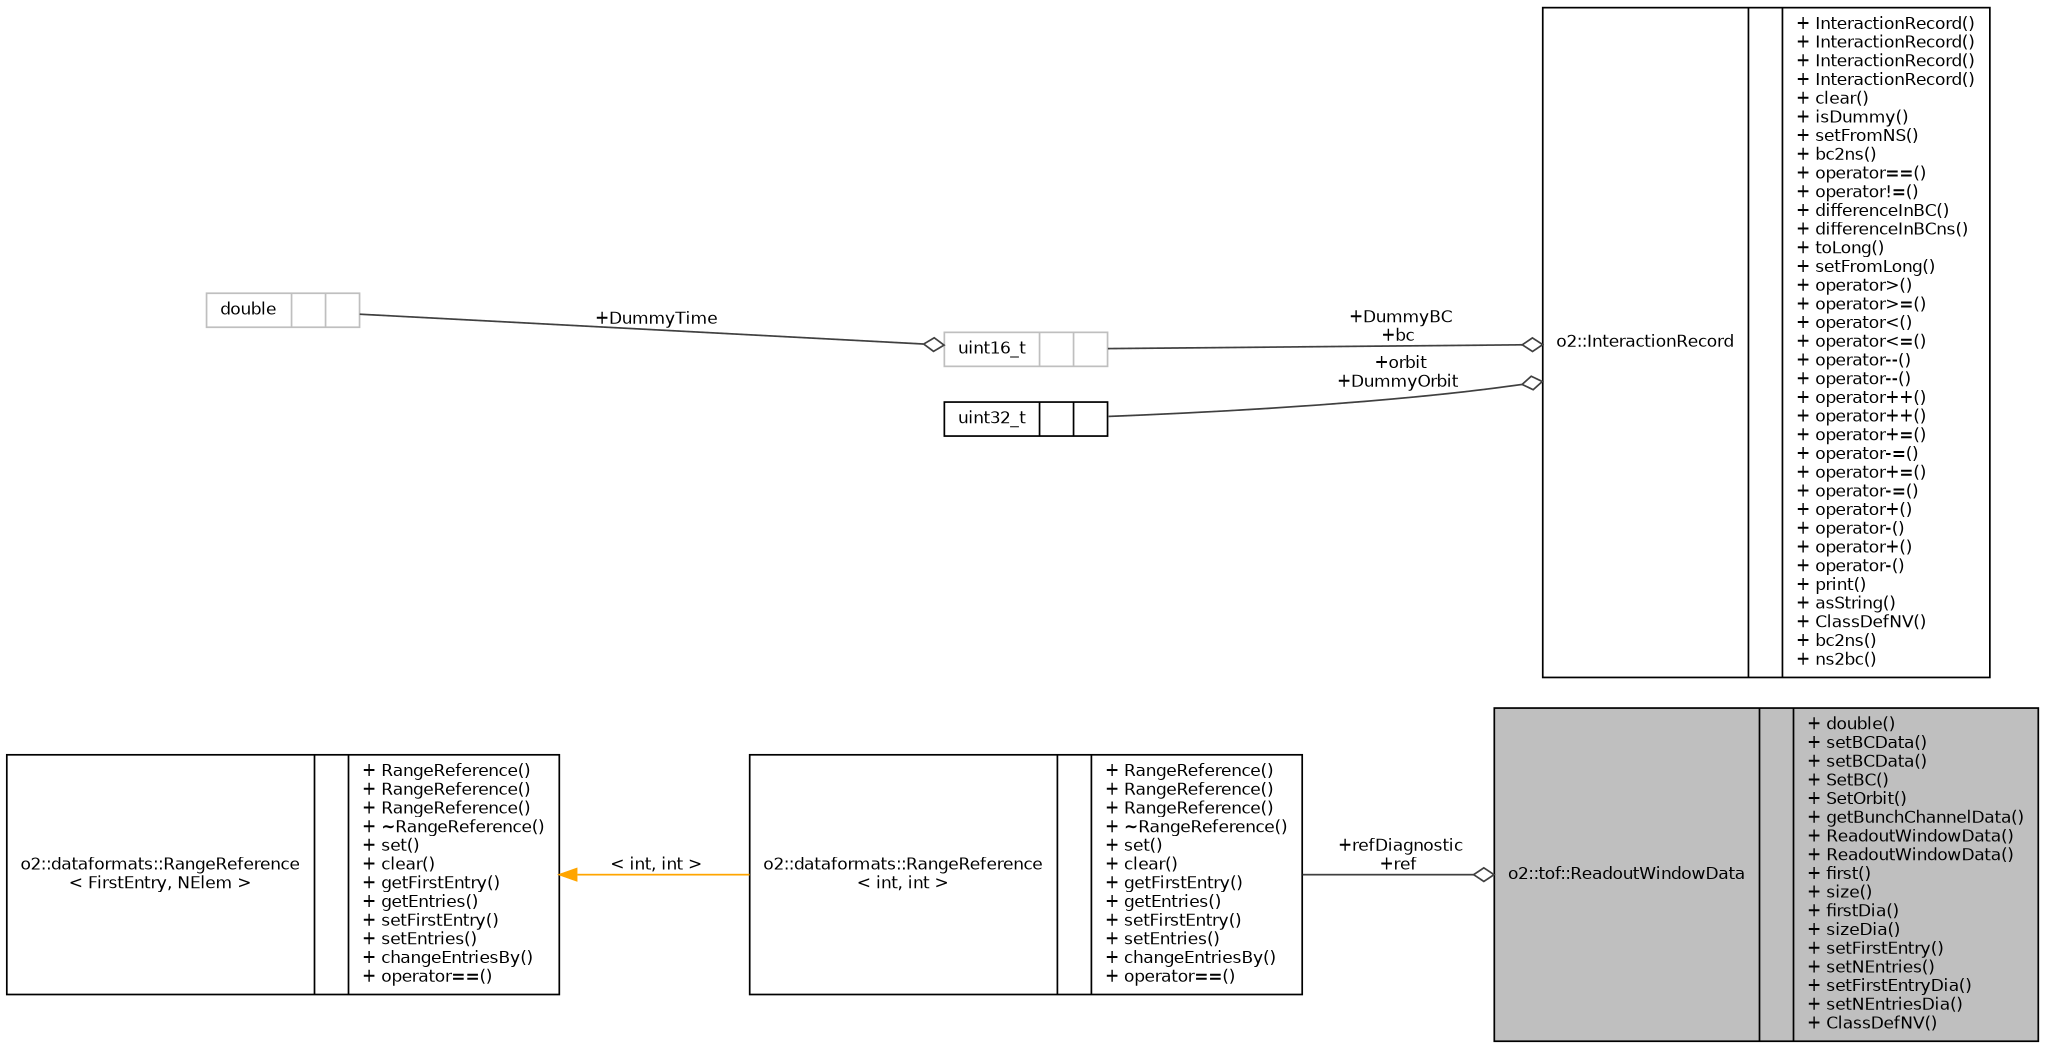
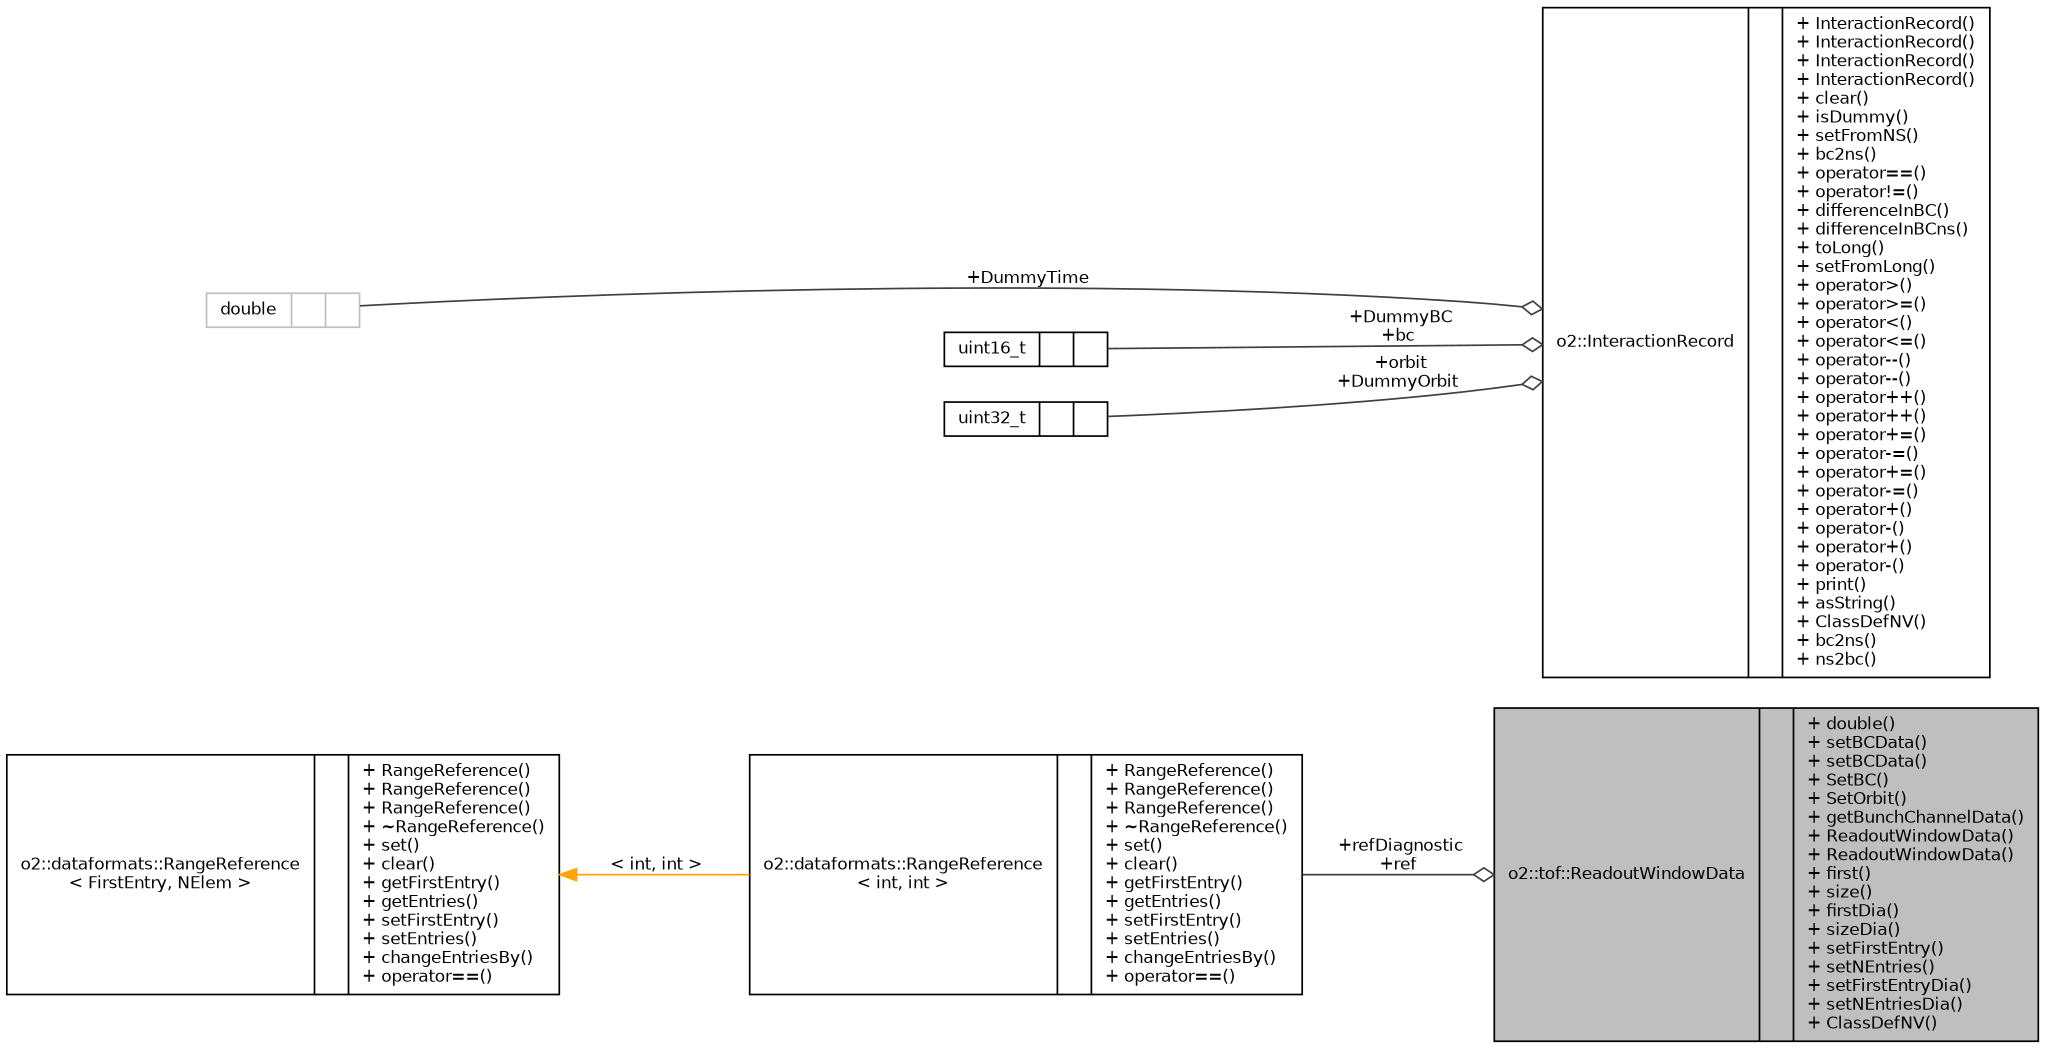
  digraph {
    rankdir=LR
    node [color=black fontname=Helvetica fontsize=10 shape=record]
    edge [arrowhead=odiamond color=grey25 fontname=Helvetica fontsize=10 labelfontname=Helvetica labelfontsize=10 style=solid]
    n1 [fillcolor=grey75 fontcolor=black height=0.2 label="{o2::tof::ReadoutWindowData\n||+ double()\l+ setBCData()\l+ setBCData()\l+ SetBC()\l+ SetOrbit()\l+ getBunchChannelData()\l+ ReadoutWindowData()\l+ ReadoutWindowData()\l+ first()\l+ size()\l+ firstDia()\l+ sizeDia()\l+ setFirstEntry()\l+ setNEntries()\l+ setFirstEntryDia()\l+ setNEntriesDia()\l+ ClassDefNV()\l}" style=filled width=0.4]
    n2 [height=0.2 label="{o2::InteractionRecord\n||+ InteractionRecord()\l+ InteractionRecord()\l+ InteractionRecord()\l+ InteractionRecord()\l+ clear()\l+ isDummy()\l+ setFromNS()\l+ bc2ns()\l+ operator==()\l+ operator!=()\l+ differenceInBC()\l+ differenceInBCns()\l+ toLong()\l+ setFromLong()\l+ operator\>()\l+ operator\>=()\l+ operator\<()\l+ operator\<=()\l+ operator--()\l+ operator--()\l+ operator++()\l+ operator++()\l+ operator+=()\l+ operator-=()\l+ operator+=()\l+ operator-=()\l+ operator+()\l+ operator-()\l+ operator+()\l+ operator-()\l+ print()\l+ asString()\l+ ClassDefNV()\l+ bc2ns()\l+ ns2bc()\l}" width=0.4]
    n3 [color=grey75 height=0.2 label="{double\n||}" width=0.4]
-   n4 [color=grey75 height=0.2 label="{uint16_t\n||}" width=0.4]
+   n4 [height=0.2 label="{uint16_t\n||}" width=0.4]
    n5 [height=0.2 label="{uint32_t\n||}" width=0.4]
    n6 [height=0.2 label="{o2::dataformats::RangeReference\l\< int, int \>\n||+ RangeReference()\l+ RangeReference()\l+ RangeReference()\l+ ~RangeReference()\l+ set()\l+ clear()\l+ getFirstEntry()\l+ getEntries()\l+ setFirstEntry()\l+ setEntries()\l+ changeEntriesBy()\l+ operator==()\l}" width=0.4]
    n7 [height=0.2 label="{o2::dataformats::RangeReference\l\< FirstEntry, NElem \>\n||+ RangeReference()\l+ RangeReference()\l+ RangeReference()\l+ ~RangeReference()\l+ set()\l+ clear()\l+ getFirstEntry()\l+ getEntries()\l+ setFirstEntry()\l+ setEntries()\l+ changeEntriesBy()\l+ operator==()\l}" width=0.4]
-   n3 -> n4 [label=" +DummyTime"]
+   n3 -> n2 [label=" +DummyTime"]
    n4 -> n2 [label=" +DummyBC\n+bc"]
    n5 -> n2 [label=" +orbit\n+DummyOrbit"]
    n6 -> n1 [label=" +refDiagnostic\n+ref"]
    n7 -> n6 [color=orange dir=back label=" \< int, int \>" arrowhead=""]
  }
